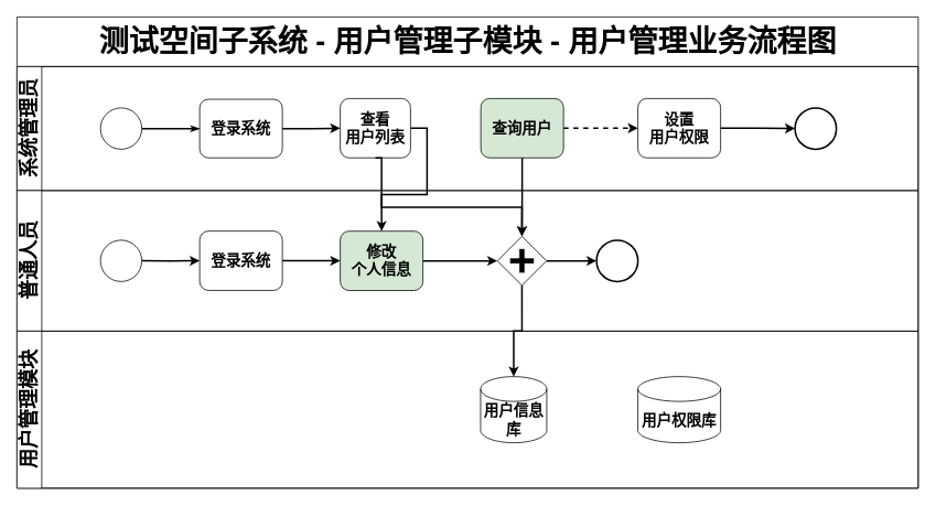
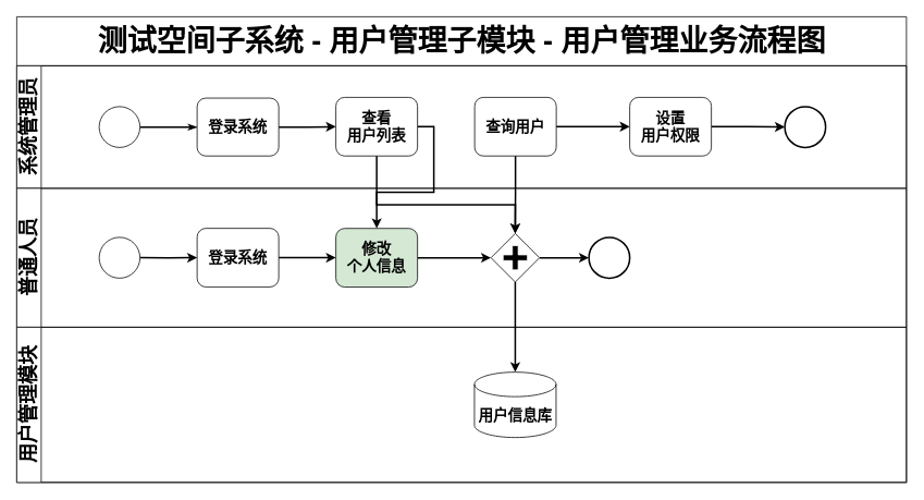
  <mxCell id="0" />
  <mxCell id="1" parent="0" />
  <mxCell id="2" value="&lt;span style=&quot;font-family: &amp;#34;helvetica&amp;#34;&quot;&gt;&lt;font style=&quot;font-size: 36px&quot;&gt;测试空间子系统 - 用户管理子模块 - 用户管理业务流程图&lt;/font&gt;&lt;/span&gt;" style="swimlane;html=1;childLayout=stackLayout;horizontal=1;startSize=60;horizontalStack=0;rounded=0;shadow=0;labelBackgroundColor=none;strokeWidth=1;fontFamily=Verdana;fontSize=8;align=center;" parent="1" vertex="1"><mxGeometry x="20" y="20" width="1090" height="570" as="geometry" /></mxCell>
  <mxCell id="3" value="&lt;font style=&quot;font-size: 24px&quot;&gt;系统管理员&lt;/font&gt;" style="swimlane;html=1;startSize=30;horizontal=0;" parent="2" vertex="1"><mxGeometry y="60" width="1090" height="150" as="geometry"><mxRectangle y="20" width="680" height="20" as="alternateBounds" /></mxGeometry></mxCell>
  <mxCell id="4" style="edgeStyle=orthogonalEdgeStyle;rounded=0;html=1;labelBackgroundColor=none;startArrow=none;startFill=0;startSize=5;endArrow=classicThin;endFill=1;endSize=5;jettySize=auto;orthogonalLoop=1;strokeWidth=2;fontFamily=Verdana;fontSize=8" parent="3" source="5" target="7" edge="1"><mxGeometry relative="1" as="geometry" /></mxCell>
  <mxCell id="5" value="" style="ellipse;whiteSpace=wrap;html=1;rounded=0;shadow=0;labelBackgroundColor=none;strokeWidth=1;fontFamily=Verdana;fontSize=8;align=center;" parent="3" vertex="1"><mxGeometry x="101" y="50" width="50" height="50" as="geometry" /></mxCell>
  <mxCell id="6" style="edgeStyle=orthogonalEdgeStyle;rounded=0;orthogonalLoop=1;jettySize=auto;html=1;exitX=1;exitY=0.5;exitDx=0;exitDy=0;entryX=0;entryY=0.5;entryDx=0;entryDy=0;strokeWidth=2;" edge="1" parent="3" source="7" target="10"><mxGeometry relative="1" as="geometry" /></mxCell>
  <mxCell id="7" value="&lt;span style=&quot;font-size: 18px&quot;&gt;&lt;b&gt;登录系统&lt;br&gt;&lt;/b&gt;&lt;/span&gt;" style="rounded=1;whiteSpace=wrap;html=1;shadow=0;labelBackgroundColor=none;strokeWidth=1;fontFamily=Verdana;fontSize=8;align=center;" parent="3" vertex="1"><mxGeometry x="221" y="39.57" width="100" height="70.87" as="geometry" /></mxCell>
  <mxCell id="8" value="" style="ellipse;whiteSpace=wrap;html=1;rounded=0;shadow=0;labelBackgroundColor=none;strokeWidth=2;fontFamily=Verdana;fontSize=8;align=center;" parent="3" vertex="1"><mxGeometry x="941" y="50" width="50" height="50" as="geometry" /></mxCell>
  <mxCell id="9" style="edgeStyle=orthogonalEdgeStyle;rounded=0;orthogonalLoop=1;jettySize=auto;html=1;exitX=1;exitY=0.5;exitDx=0;exitDy=0;strokeWidth=2;" edge="1" parent="3" source="10" target="22"><mxGeometry relative="1" as="geometry" /></mxCell>
- <mxCell id="10" value="&lt;span style=&quot;font-size: 18px&quot;&gt;&lt;b&gt;查看&lt;br&gt;用户列表&lt;br&gt;&lt;/b&gt;&lt;/span&gt;" style="rounded=1;whiteSpace=wrap;html=1;shadow=0;labelBackgroundColor=none;strokeWidth=1;fontFamily=Verdana;fontSize=8;align=center;" parent="3" vertex="1"><mxGeometry x="391" y="38.69" width="85" height="71.75" as="geometry" /></mxCell>
- <mxCell id="11" style="edgeStyle=orthogonalEdgeStyle;rounded=0;orthogonalLoop=1;jettySize=auto;html=1;exitX=1;exitY=0.5;exitDx=0;exitDy=0;strokeWidth=2;dashed=1;" edge="1" parent="3" source="12" target="14"><mxGeometry relative="1" as="geometry" /></mxCell>
- <mxCell id="12" value="&lt;span style=&quot;font-size: 18px&quot;&gt;&lt;b&gt;查询用户&lt;br&gt;&lt;/b&gt;&lt;/span&gt;" style="rounded=1;whiteSpace=wrap;html=1;shadow=0;labelBackgroundColor=none;strokeWidth=1;fontFamily=Verdana;fontSize=8;align=center;fillColor=#d5e8d4;" vertex="1" parent="3"><mxGeometry x="561" y="38.69" width="100" height="71.75" as="geometry" /></mxCell>
+ <mxCell id="10" value="&lt;span style=&quot;font-size: 18px&quot;&gt;&lt;b&gt;查看&lt;br&gt;用户列表&lt;br&gt;&lt;/b&gt;&lt;/span&gt;" style="rounded=1;whiteSpace=wrap;html=1;shadow=0;labelBackgroundColor=none;strokeWidth=1;fontFamily=Verdana;fontSize=8;align=center;" parent="3" vertex="1"><mxGeometry x="391" y="38.69" width="100" height="71.75" as="geometry" /></mxCell>
+ <mxCell id="11" style="edgeStyle=orthogonalEdgeStyle;rounded=0;orthogonalLoop=1;jettySize=auto;html=1;exitX=1;exitY=0.5;exitDx=0;exitDy=0;strokeWidth=2;" edge="1" parent="3" source="12" target="14"><mxGeometry relative="1" as="geometry" /></mxCell>
+ <mxCell id="12" value="&lt;span style=&quot;font-size: 18px&quot;&gt;&lt;b&gt;查询用户&lt;br&gt;&lt;/b&gt;&lt;/span&gt;" style="rounded=1;whiteSpace=wrap;html=1;shadow=0;labelBackgroundColor=none;strokeWidth=1;fontFamily=Verdana;fontSize=8;align=center;" vertex="1" parent="3"><mxGeometry x="561" y="38.69" width="100" height="71.75" as="geometry" /></mxCell>
  <mxCell id="13" style="edgeStyle=orthogonalEdgeStyle;rounded=0;orthogonalLoop=1;jettySize=auto;html=1;exitX=1;exitY=0.5;exitDx=0;exitDy=0;strokeWidth=2;" edge="1" parent="3" source="14" target="8"><mxGeometry relative="1" as="geometry" /></mxCell>
  <mxCell id="14" value="&lt;span style=&quot;font-size: 18px&quot;&gt;&lt;b&gt;设置&lt;br&gt;用户权限&lt;br&gt;&lt;/b&gt;&lt;/span&gt;" style="rounded=1;whiteSpace=wrap;html=1;shadow=0;labelBackgroundColor=none;strokeWidth=1;fontFamily=Verdana;fontSize=8;align=center;" vertex="1" parent="3"><mxGeometry x="751" y="38.69" width="100" height="71.75" as="geometry" /></mxCell>
  <mxCell id="15" value="&lt;font style=&quot;font-size: 24px&quot;&gt;普通人员&lt;/font&gt;" style="swimlane;html=1;startSize=30;horizontal=0;" parent="2" vertex="1"><mxGeometry y="210" width="1090" height="170" as="geometry" /></mxCell>
  <mxCell id="16" style="edgeStyle=orthogonalEdgeStyle;rounded=0;orthogonalLoop=1;jettySize=auto;html=1;exitX=1;exitY=0.5;exitDx=0;exitDy=0;entryX=0;entryY=0.5;entryDx=0;entryDy=0;strokeWidth=2;" parent="15" source="17" target="19" edge="1"><mxGeometry relative="1" as="geometry" /></mxCell>
  <mxCell id="17" value="" style="ellipse;whiteSpace=wrap;html=1;rounded=0;shadow=0;labelBackgroundColor=none;strokeWidth=1;fontFamily=Verdana;fontSize=8;align=center;" parent="15" vertex="1"><mxGeometry x="101" y="59.99" width="50" height="50" as="geometry" /></mxCell>
  <mxCell id="18" style="edgeStyle=orthogonalEdgeStyle;rounded=0;orthogonalLoop=1;jettySize=auto;html=1;exitX=1;exitY=0.5;exitDx=0;exitDy=0;entryX=0;entryY=0.5;entryDx=0;entryDy=0;strokeWidth=2;" parent="15" source="19" edge="1"><mxGeometry relative="1" as="geometry"><mxPoint x="391" y="84.985" as="targetPoint" /></mxGeometry></mxCell>
  <mxCell id="19" value="&lt;span style=&quot;font-size: 18px&quot;&gt;&lt;b&gt;登录系统&lt;br&gt;&lt;/b&gt;&lt;/span&gt;" style="rounded=1;whiteSpace=wrap;html=1;shadow=0;labelBackgroundColor=none;strokeWidth=1;fontFamily=Verdana;fontSize=8;align=center;" parent="15" vertex="1"><mxGeometry x="221" y="49.0" width="100" height="71.75" as="geometry" /></mxCell>
  <mxCell id="20" value="" style="ellipse;whiteSpace=wrap;html=1;rounded=0;shadow=0;labelBackgroundColor=none;strokeWidth=2;fontFamily=Verdana;fontSize=8;align=center;" parent="15" vertex="1"><mxGeometry x="701" y="60.0" width="50" height="50" as="geometry" /></mxCell>
  <mxCell id="21" style="edgeStyle=orthogonalEdgeStyle;rounded=0;orthogonalLoop=1;jettySize=auto;html=1;exitX=1;exitY=0.5;exitDx=0;exitDy=0;entryX=0;entryY=0.5;entryDx=0;entryDy=0;strokeWidth=2;" edge="1" parent="15" source="22" target="24"><mxGeometry relative="1" as="geometry" /></mxCell>
  <mxCell id="22" value="&lt;span style=&quot;font-size: 18px&quot;&gt;&lt;b&gt;修改&lt;br&gt;个人信息&lt;br&gt;&lt;/b&gt;&lt;/span&gt;" style="rounded=1;whiteSpace=wrap;html=1;shadow=0;labelBackgroundColor=none;strokeWidth=1;fontFamily=Verdana;fontSize=8;align=center;fillColor=#d5e8d4;" vertex="1" parent="15"><mxGeometry x="391" y="49.12" width="100" height="71.75" as="geometry" /></mxCell>
  <mxCell id="23" style="edgeStyle=orthogonalEdgeStyle;rounded=0;orthogonalLoop=1;jettySize=auto;html=1;exitX=1;exitY=0.5;exitDx=0;exitDy=0;entryX=0;entryY=0.5;entryDx=0;entryDy=0;strokeWidth=2;" edge="1" parent="15" source="24" target="20"><mxGeometry relative="1" as="geometry" /></mxCell>
  <mxCell id="24" value="" style="shape=mxgraph.bpmn.shape;html=1;verticalLabelPosition=bottom;labelBackgroundColor=#ffffff;verticalAlign=top;perimeter=rhombusPerimeter;background=gateway;outline=none;symbol=parallelGw;rounded=1;shadow=0;strokeWidth=1;fontFamily=Verdana;fontSize=8;align=center;" vertex="1" parent="15"><mxGeometry x="581" y="55.25" width="59.5" height="59.5" as="geometry" /></mxCell>
  <mxCell id="25" value="&lt;font style=&quot;font-size: 24px&quot;&gt;用户管理模块&lt;/font&gt;" style="swimlane;html=1;startSize=30;horizontal=0;" parent="2" vertex="1"><mxGeometry y="380" width="1090" height="190" as="geometry" /></mxCell>
- <mxCell id="26" value="&lt;span style=&quot;font-size: 18px&quot;&gt;&lt;b&gt;用户信息库&lt;/b&gt;&lt;/span&gt;" style="shape=cylinder3;whiteSpace=wrap;html=1;boundedLbl=1;backgroundOutline=1;size=15;" parent="25" vertex="1"><mxGeometry x="560.75" y="55" width="80" height="80" as="geometry" /></mxCell>
- <mxCell id="27" value="&lt;span style=&quot;font-size: 18px&quot;&gt;&lt;b&gt;用户权限库&lt;/b&gt;&lt;/span&gt;" style="shape=cylinder3;whiteSpace=wrap;html=1;boundedLbl=1;backgroundOutline=1;size=15;" vertex="1" parent="25"><mxGeometry x="751" y="55" width="100" height="80" as="geometry" /></mxCell>
+ <mxCell id="26" value="&lt;span style=&quot;font-size: 18px&quot;&gt;&lt;b&gt;用户信息库&lt;/b&gt;&lt;/span&gt;" style="shape=cylinder3;whiteSpace=wrap;html=1;boundedLbl=1;backgroundOutline=1;size=15;" parent="25" vertex="1"><mxGeometry x="560.75" y="55" width="100" height="80" as="geometry" /></mxCell>
  <mxCell id="28" style="edgeStyle=orthogonalEdgeStyle;rounded=0;orthogonalLoop=1;jettySize=auto;html=1;exitX=0.5;exitY=1;exitDx=0;exitDy=0;entryX=0.5;entryY=0;entryDx=0;entryDy=0;strokeWidth=2;" edge="1" parent="2" source="10" target="24"><mxGeometry relative="1" as="geometry"><Array as="points"><mxPoint x="441" y="230" /><mxPoint x="611" y="230" /></Array></mxGeometry></mxCell>
  <mxCell id="29" style="edgeStyle=orthogonalEdgeStyle;rounded=0;orthogonalLoop=1;jettySize=auto;html=1;exitX=0.5;exitY=1;exitDx=0;exitDy=0;strokeWidth=2;entryX=0.5;entryY=0;entryDx=0;entryDy=0;" edge="1" parent="2" source="12" target="24"><mxGeometry relative="1" as="geometry"><mxPoint x="611" y="260" as="targetPoint" /></mxGeometry></mxCell>
  <mxCell id="30" style="edgeStyle=orthogonalEdgeStyle;rounded=0;orthogonalLoop=1;jettySize=auto;html=1;exitX=0.5;exitY=1;exitDx=0;exitDy=0;strokeWidth=2;" edge="1" parent="2" source="24" target="26"><mxGeometry relative="1" as="geometry" /></mxCell>
